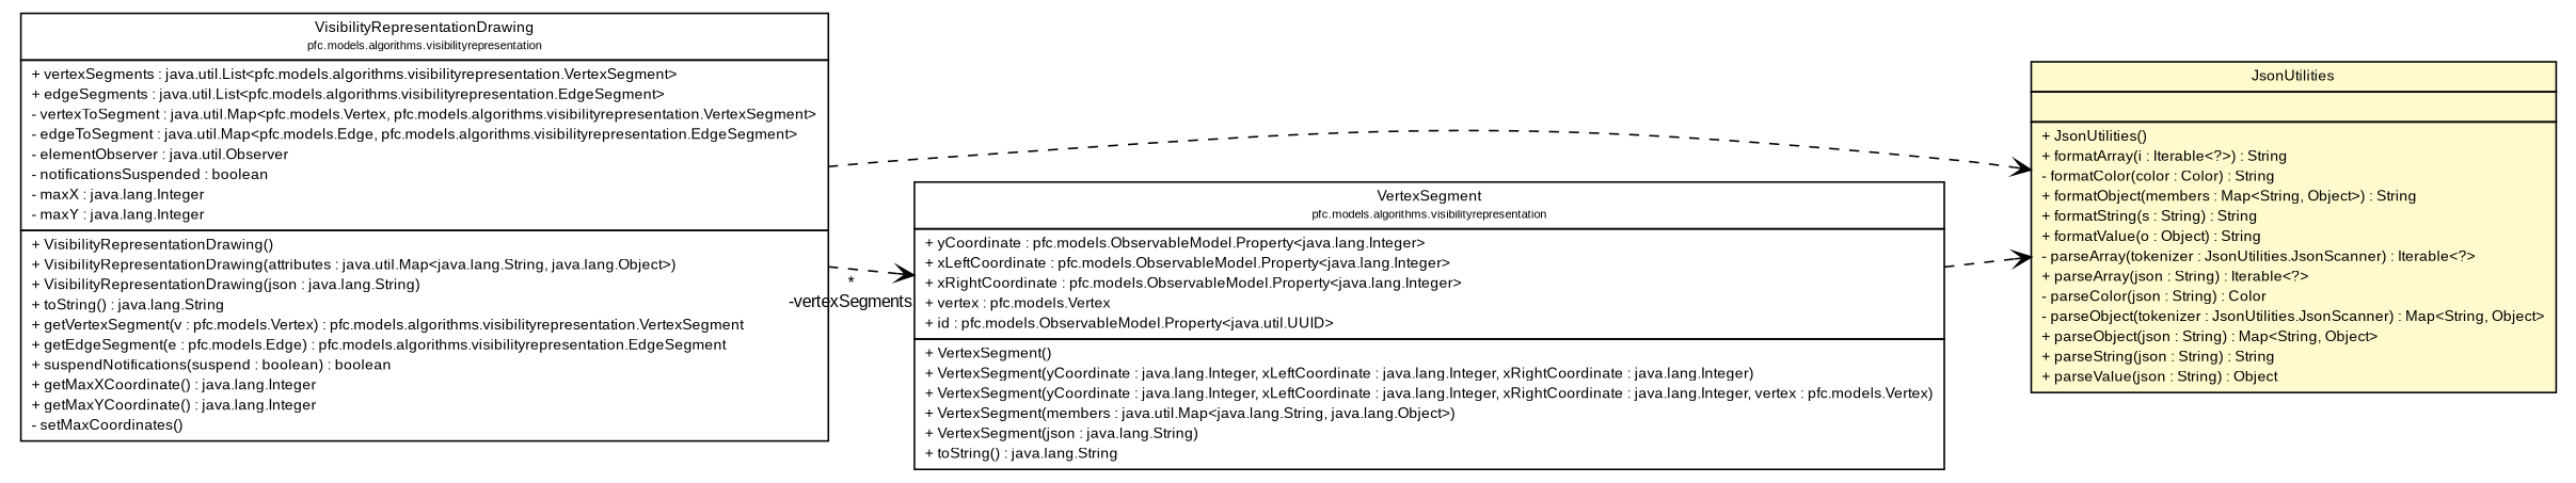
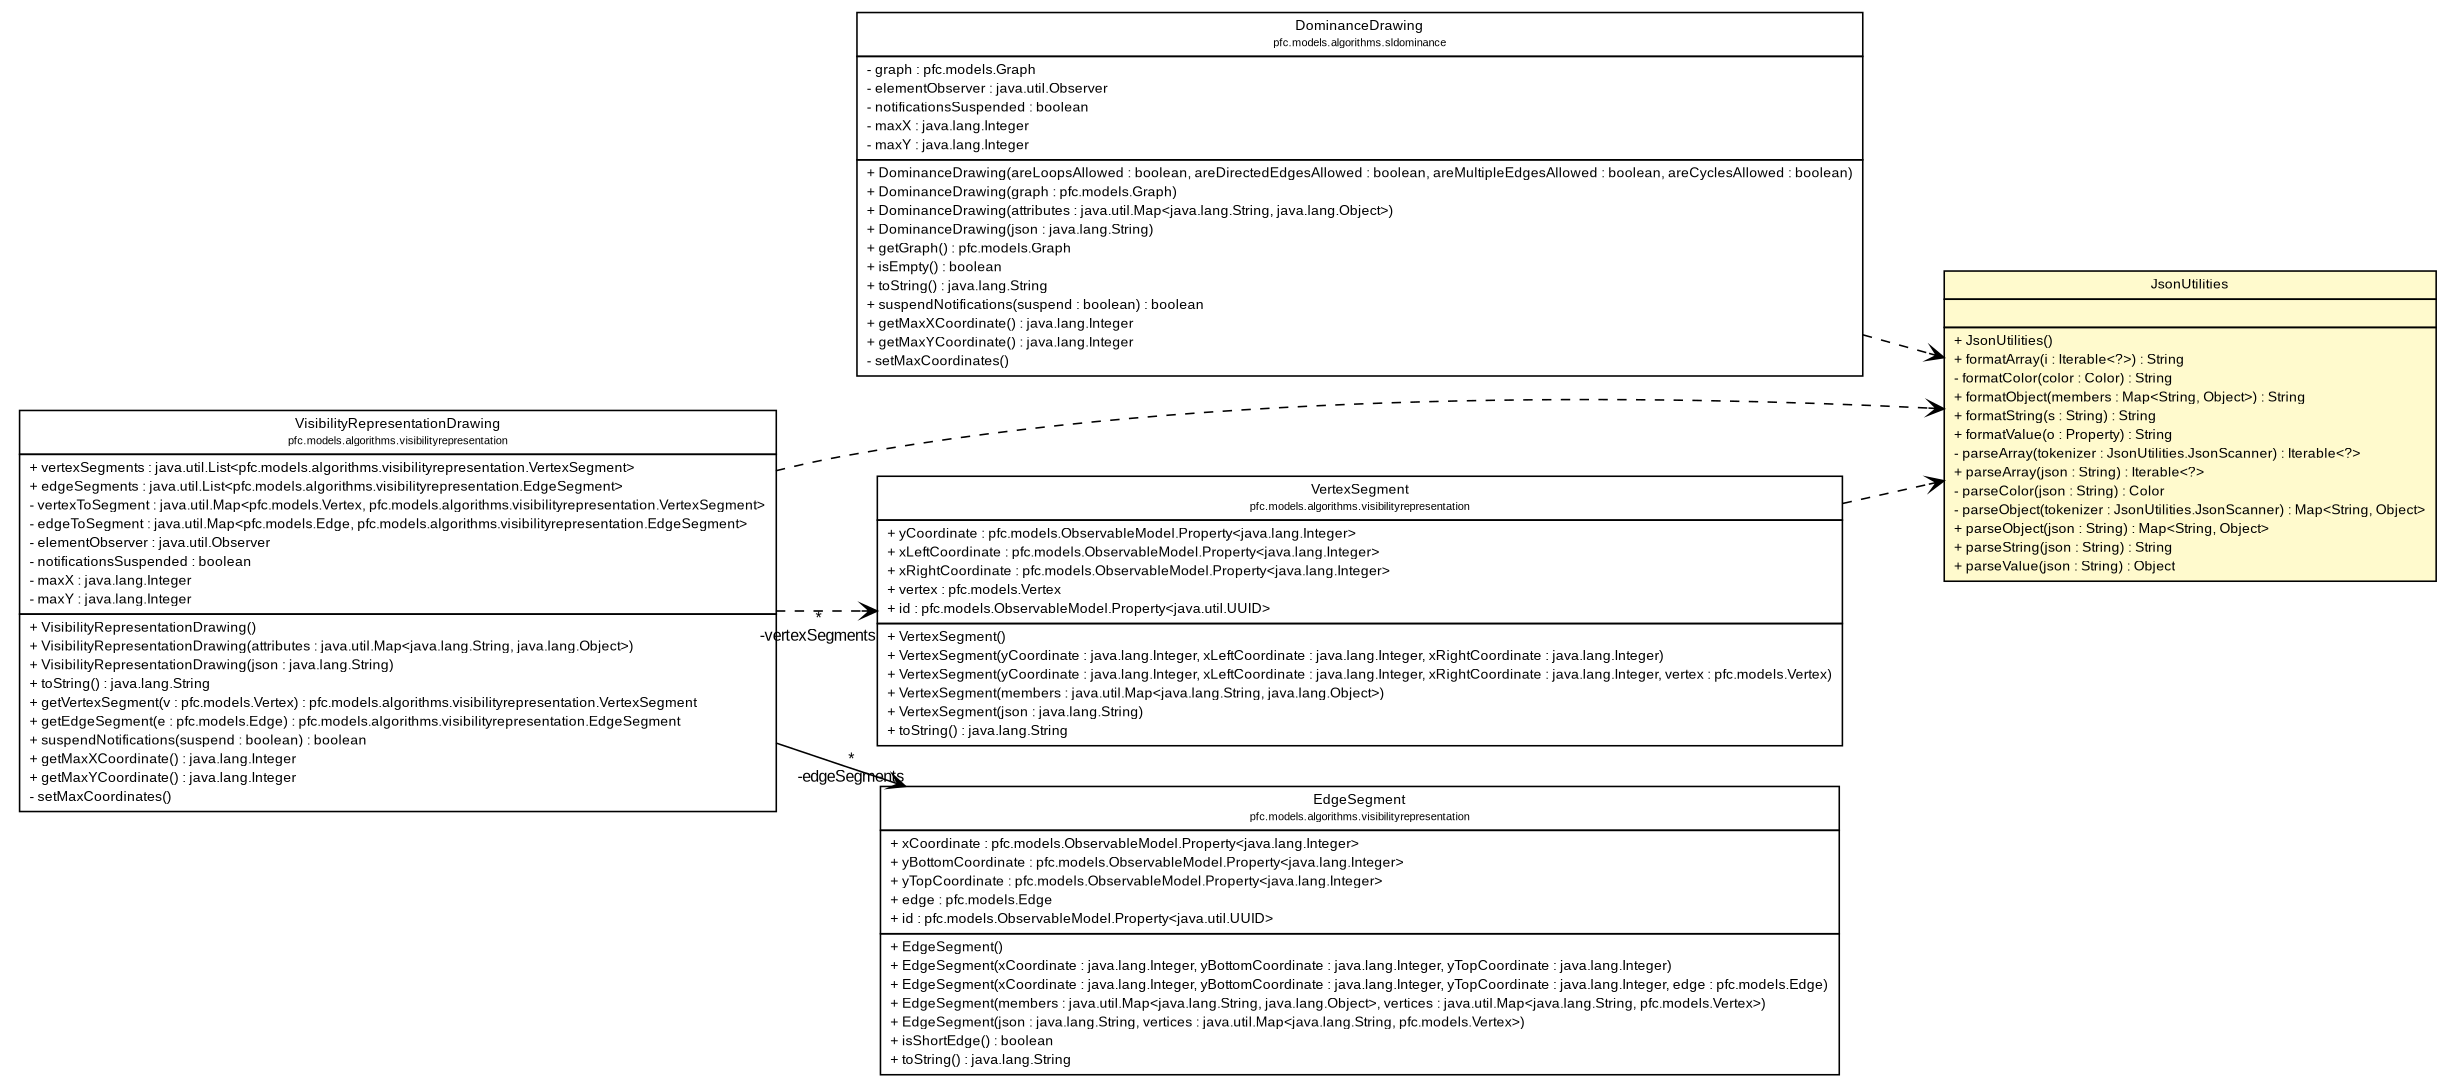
  digraph {
    nodesep=0.25
    rankdir=LR
    ranksep=0.5
    node [fontcolor=black fontname=arial fontsize=9.0 shape=plaintext]
    edge [arrowhead=open color=black fontcolor=black fontname=arial fontsize=10.0 headport=p labelfontname=arial labelfontsize=10 style=dashed tailport=p]
-   n2 [label=<<table title="pfc.utilities.JsonUtilities" border="0" cellborder="1" cellspacing="0" cellpadding="2" port="p" bgcolor="lemonChiffon" href="./JsonUtilities.html"> 		<tr><td><table border="0" cellspacing="0" cellpadding="1"> <tr><td align="center" balign="center"> JsonUtilities </td></tr> 		</table></td></tr> 		<tr><td><table border="0" cellspacing="0" cellpadding="1"> <tr><td align="left" balign="left">  </td></tr> 		</table></td></tr> 		<tr><td><table border="0" cellspacing="0" cellpadding="1"> <tr><td align="left" balign="left"> + JsonUtilities() </td></tr> <tr><td align="left" balign="left"> + formatArray(i : Iterable&lt;?&gt;) : String </td></tr> <tr><td align="left" balign="left"> - formatColor(color : Color) : String </td></tr> <tr><td align="left" balign="left"> + formatObject(members : Map&lt;String, Object&gt;) : String </td></tr> <tr><td align="left" balign="left"> + formatString(s : String) : String </td></tr> <tr><td align="left" balign="left"> + formatValue(o : Object) : String </td></tr> <tr><td align="left" balign="left"> - parseArray(tokenizer : JsonUtilities.JsonScanner) : Iterable&lt;?&gt; </td></tr> <tr><td align="left" balign="left"> + parseArray(json : String) : Iterable&lt;?&gt; </td></tr> <tr><td align="left" balign="left"> - parseColor(json : String) : Color </td></tr> <tr><td align="left" balign="left"> - parseObject(tokenizer : JsonUtilities.JsonScanner) : Map&lt;String, Object&gt; </td></tr> <tr><td align="left" balign="left"> + parseObject(json : String) : Map&lt;String, Object&gt; </td></tr> <tr><td align="left" balign="left"> + parseString(json : String) : String </td></tr> <tr><td align="left" balign="left"> + parseValue(json : String) : Object </td></tr> 		</table></td></tr> 		</table>>]
+   n1 [label=<<table title="pfc.models.algorithms.sldominance.DominanceDrawing" border="0" cellborder="1" cellspacing="0" cellpadding="2" port="p" href="../models/algorithms/sldominance/DominanceDrawing.html"> 		<tr><td><table border="0" cellspacing="0" cellpadding="1"> <tr><td align="center" balign="center"> DominanceDrawing </td></tr> <tr><td align="center" balign="center"><font point-size="7.0"> pfc.models.algorithms.sldominance </font></td></tr> 		</table></td></tr> 		<tr><td><table border="0" cellspacing="0" cellpadding="1"> <tr><td align="left" balign="left"> - graph : pfc.models.Graph </td></tr> <tr><td align="left" balign="left"> - elementObserver : java.util.Observer </td></tr> <tr><td align="left" balign="left"> - notificationsSuspended : boolean </td></tr> <tr><td align="left" balign="left"> - maxX : java.lang.Integer </td></tr> <tr><td align="left" balign="left"> - maxY : java.lang.Integer </td></tr> 		</table></td></tr> 		<tr><td><table border="0" cellspacing="0" cellpadding="1"> <tr><td align="left" balign="left"> + DominanceDrawing(areLoopsAllowed : boolean, areDirectedEdgesAllowed : boolean, areMultipleEdgesAllowed : boolean, areCyclesAllowed : boolean) </td></tr> <tr><td align="left" balign="left"> + DominanceDrawing(graph : pfc.models.Graph) </td></tr> <tr><td align="left" balign="left"> + DominanceDrawing(attributes : java.util.Map&lt;java.lang.String, java.lang.Object&gt;) </td></tr> <tr><td align="left" balign="left"> + DominanceDrawing(json : java.lang.String) </td></tr> <tr><td align="left" balign="left"> + getGraph() : pfc.models.Graph </td></tr> <tr><td align="left" balign="left"> + isEmpty() : boolean </td></tr> <tr><td align="left" balign="left"> + toString() : java.lang.String </td></tr> <tr><td align="left" balign="left"> + suspendNotifications(suspend : boolean) : boolean </td></tr> <tr><td align="left" balign="left"> + getMaxXCoordinate() : java.lang.Integer </td></tr> <tr><td align="left" balign="left"> + getMaxYCoordinate() : java.lang.Integer </td></tr> <tr><td align="left" balign="left"> - setMaxCoordinates() </td></tr> 		</table></td></tr> 		</table>>]
+   n2 [label=<<table title="pfc.utilities.JsonUtilities" border="0" cellborder="1" cellspacing="0" cellpadding="2" port="p" bgcolor="lemonChiffon" href="./JsonUtilities.html"> 		<tr><td><table border="0" cellspacing="0" cellpadding="1"> <tr><td align="center" balign="center"> JsonUtilities </td></tr> 		</table></td></tr> 		<tr><td><table border="0" cellspacing="0" cellpadding="1"> <tr><td align="left" balign="left">  </td></tr> 		</table></td></tr> 		<tr><td><table border="0" cellspacing="0" cellpadding="1"> <tr><td align="left" balign="left"> + JsonUtilities() </td></tr> <tr><td align="left" balign="left"> + formatArray(i : Iterable&lt;?&gt;) : String </td></tr> <tr><td align="left" balign="left"> - formatColor(color : Color) : String </td></tr> <tr><td align="left" balign="left"> + formatObject(members : Map&lt;String, Object&gt;) : String </td></tr> <tr><td align="left" balign="left"> + formatString(s : String) : String </td></tr> <tr><td align="left" balign="left"> + formatValue(o : Property) : String </td></tr> <tr><td align="left" balign="left"> - parseArray(tokenizer : JsonUtilities.JsonScanner) : Iterable&lt;?&gt; </td></tr> <tr><td align="left" balign="left"> + parseArray(json : String) : Iterable&lt;?&gt; </td></tr> <tr><td align="left" balign="left"> - parseColor(json : String) : Color </td></tr> <tr><td align="left" balign="left"> - parseObject(tokenizer : JsonUtilities.JsonScanner) : Map&lt;String, Object&gt; </td></tr> <tr><td align="left" balign="left"> + parseObject(json : String) : Map&lt;String, Object&gt; </td></tr> <tr><td align="left" balign="left"> + parseString(json : String) : String </td></tr> <tr><td align="left" balign="left"> + parseValue(json : String) : Object </td></tr> 		</table></td></tr> 		</table>>]
    n3 [label=<<table title="pfc.models.algorithms.visibilityrepresentation.VisibilityRepresentationDrawing" border="0" cellborder="1" cellspacing="0" cellpadding="2" port="p" href="../models/algorithms/visibilityrepresentation/VisibilityRepresentationDrawing.html"> 		<tr><td><table border="0" cellspacing="0" cellpadding="1"> <tr><td align="center" balign="center"> VisibilityRepresentationDrawing </td></tr> <tr><td align="center" balign="center"><font point-size="7.0"> pfc.models.algorithms.visibilityrepresentation </font></td></tr> 		</table></td></tr> 		<tr><td><table border="0" cellspacing="0" cellpadding="1"> <tr><td align="left" balign="left"> + vertexSegments : java.util.List&lt;pfc.models.algorithms.visibilityrepresentation.VertexSegment&gt; </td></tr> <tr><td align="left" balign="left"> + edgeSegments : java.util.List&lt;pfc.models.algorithms.visibilityrepresentation.EdgeSegment&gt; </td></tr> <tr><td align="left" balign="left"> - vertexToSegment : java.util.Map&lt;pfc.models.Vertex, pfc.models.algorithms.visibilityrepresentation.VertexSegment&gt; </td></tr> <tr><td align="left" balign="left"> - edgeToSegment : java.util.Map&lt;pfc.models.Edge, pfc.models.algorithms.visibilityrepresentation.EdgeSegment&gt; </td></tr> <tr><td align="left" balign="left"> - elementObserver : java.util.Observer </td></tr> <tr><td align="left" balign="left"> - notificationsSuspended : boolean </td></tr> <tr><td align="left" balign="left"> - maxX : java.lang.Integer </td></tr> <tr><td align="left" balign="left"> - maxY : java.lang.Integer </td></tr> 		</table></td></tr> 		<tr><td><table border="0" cellspacing="0" cellpadding="1"> <tr><td align="left" balign="left"> + VisibilityRepresentationDrawing() </td></tr> <tr><td align="left" balign="left"> + VisibilityRepresentationDrawing(attributes : java.util.Map&lt;java.lang.String, java.lang.Object&gt;) </td></tr> <tr><td align="left" balign="left"> + VisibilityRepresentationDrawing(json : java.lang.String) </td></tr> <tr><td align="left" balign="left"> + toString() : java.lang.String </td></tr> <tr><td align="left" balign="left"> + getVertexSegment(v : pfc.models.Vertex) : pfc.models.algorithms.visibilityrepresentation.VertexSegment </td></tr> <tr><td align="left" balign="left"> + getEdgeSegment(e : pfc.models.Edge) : pfc.models.algorithms.visibilityrepresentation.EdgeSegment </td></tr> <tr><td align="left" balign="left"> + suspendNotifications(suspend : boolean) : boolean </td></tr> <tr><td align="left" balign="left"> + getMaxXCoordinate() : java.lang.Integer </td></tr> <tr><td align="left" balign="left"> + getMaxYCoordinate() : java.lang.Integer </td></tr> <tr><td align="left" balign="left"> - setMaxCoordinates() </td></tr> 		</table></td></tr> 		</table>>]
    n4 [label=<<table title="pfc.models.algorithms.visibilityrepresentation.VertexSegment" border="0" cellborder="1" cellspacing="0" cellpadding="2" port="p" href="../models/algorithms/visibilityrepresentation/VertexSegment.html"> 		<tr><td><table border="0" cellspacing="0" cellpadding="1"> <tr><td align="center" balign="center"> VertexSegment </td></tr> <tr><td align="center" balign="center"><font point-size="7.0"> pfc.models.algorithms.visibilityrepresentation </font></td></tr> 		</table></td></tr> 		<tr><td><table border="0" cellspacing="0" cellpadding="1"> <tr><td align="left" balign="left"> + yCoordinate : pfc.models.ObservableModel.Property&lt;java.lang.Integer&gt; </td></tr> <tr><td align="left" balign="left"> + xLeftCoordinate : pfc.models.ObservableModel.Property&lt;java.lang.Integer&gt; </td></tr> <tr><td align="left" balign="left"> + xRightCoordinate : pfc.models.ObservableModel.Property&lt;java.lang.Integer&gt; </td></tr> <tr><td align="left" balign="left"> + vertex : pfc.models.Vertex </td></tr> <tr><td align="left" balign="left"> + id : pfc.models.ObservableModel.Property&lt;java.util.UUID&gt; </td></tr> 		</table></td></tr> 		<tr><td><table border="0" cellspacing="0" cellpadding="1"> <tr><td align="left" balign="left"> + VertexSegment() </td></tr> <tr><td align="left" balign="left"> + VertexSegment(yCoordinate : java.lang.Integer, xLeftCoordinate : java.lang.Integer, xRightCoordinate : java.lang.Integer) </td></tr> <tr><td align="left" balign="left"> + VertexSegment(yCoordinate : java.lang.Integer, xLeftCoordinate : java.lang.Integer, xRightCoordinate : java.lang.Integer, vertex : pfc.models.Vertex) </td></tr> <tr><td align="left" balign="left"> + VertexSegment(members : java.util.Map&lt;java.lang.String, java.lang.Object&gt;) </td></tr> <tr><td align="left" balign="left"> + VertexSegment(json : java.lang.String) </td></tr> <tr><td align="left" balign="left"> + toString() : java.lang.String </td></tr> 		</table></td></tr> 		</table>>]
+   n5 [label=<<table title="pfc.models.algorithms.visibilityrepresentation.EdgeSegment" border="0" cellborder="1" cellspacing="0" cellpadding="2" port="p" href="../models/algorithms/visibilityrepresentation/EdgeSegment.html"> 		<tr><td><table border="0" cellspacing="0" cellpadding="1"> <tr><td align="center" balign="center"> EdgeSegment </td></tr> <tr><td align="center" balign="center"><font point-size="7.0"> pfc.models.algorithms.visibilityrepresentation </font></td></tr> 		</table></td></tr> 		<tr><td><table border="0" cellspacing="0" cellpadding="1"> <tr><td align="left" balign="left"> + xCoordinate : pfc.models.ObservableModel.Property&lt;java.lang.Integer&gt; </td></tr> <tr><td align="left" balign="left"> + yBottomCoordinate : pfc.models.ObservableModel.Property&lt;java.lang.Integer&gt; </td></tr> <tr><td align="left" balign="left"> + yTopCoordinate : pfc.models.ObservableModel.Property&lt;java.lang.Integer&gt; </td></tr> <tr><td align="left" balign="left"> + edge : pfc.models.Edge </td></tr> <tr><td align="left" balign="left"> + id : pfc.models.ObservableModel.Property&lt;java.util.UUID&gt; </td></tr> 		</table></td></tr> 		<tr><td><table border="0" cellspacing="0" cellpadding="1"> <tr><td align="left" balign="left"> + EdgeSegment() </td></tr> <tr><td align="left" balign="left"> + EdgeSegment(xCoordinate : java.lang.Integer, yBottomCoordinate : java.lang.Integer, yTopCoordinate : java.lang.Integer) </td></tr> <tr><td align="left" balign="left"> + EdgeSegment(xCoordinate : java.lang.Integer, yBottomCoordinate : java.lang.Integer, yTopCoordinate : java.lang.Integer, edge : pfc.models.Edge) </td></tr> <tr><td align="left" balign="left"> + EdgeSegment(members : java.util.Map&lt;java.lang.String, java.lang.Object&gt;, vertices : java.util.Map&lt;java.lang.String, pfc.models.Vertex&gt;) </td></tr> <tr><td align="left" balign="left"> + EdgeSegment(json : java.lang.String, vertices : java.util.Map&lt;java.lang.String, pfc.models.Vertex&gt;) </td></tr> <tr><td align="left" balign="left"> + isShortEdge() : boolean </td></tr> <tr><td align="left" balign="left"> + toString() : java.lang.String </td></tr> 		</table></td></tr> 		</table>>]
+   n1 -> n2
    n3 -> n2
    n3 -> n4 [headlabel="*\n-vertexSegments"]
+   n3 -> n5 [headlabel="*\n-edgeSegments" style=""]
    n4 -> n2
  }
